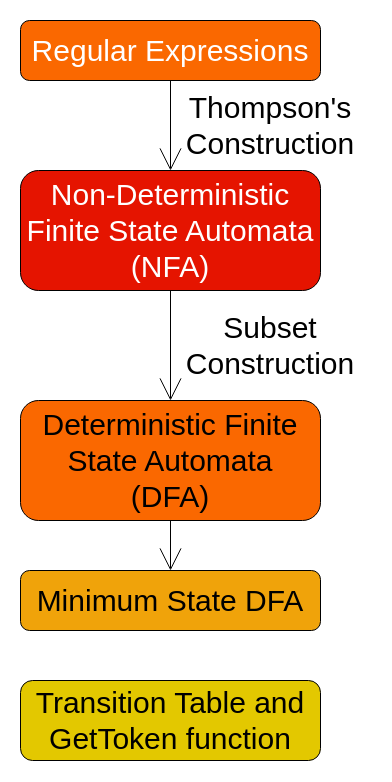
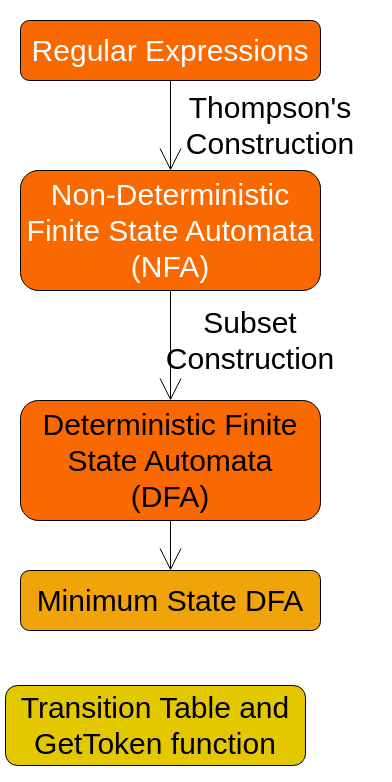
  <mxCell id="0" />
  <mxCell id="1" parent="0" />
  <mxCell id="2" style="edgeStyle=none;html=1;exitX=0.5;exitY=1;exitDx=0;exitDy=0;entryX=0.5;entryY=0;entryDx=0;entryDy=0;fontSize=30;endArrow=open;endFill=0;endSize=20;strokeColor=#000000;" edge="1" parent="1" source="3" target="5"><mxGeometry relative="1" as="geometry" /></mxCell>
  <mxCell id="3" value="Regular Expressions" style="rounded=1;whiteSpace=wrap;html=1;fontSize=30;fillColor=#fa6800;fontColor=#ffffff;strokeColor=#000000;" vertex="1" parent="1"><mxGeometry x="20" y="20" width="300" height="60" as="geometry" /></mxCell>
  <mxCell id="4" style="edgeStyle=none;html=1;exitX=0.5;exitY=1;exitDx=0;exitDy=0;entryX=0.5;entryY=0;entryDx=0;entryDy=0;fontSize=30;endArrow=open;endFill=0;endSize=20;strokeColor=#000000;" edge="1" parent="1" source="5" target="7"><mxGeometry relative="1" as="geometry"><mxPoint x="170" y="340" as="targetPoint" /></mxGeometry></mxCell>
- <mxCell id="5" value="Non-Deterministic Finite State Automata&lt;br&gt;(NFA)" style="rounded=1;whiteSpace=wrap;html=1;fontSize=30;fillColor=#e51400;fontColor=#ffffff;strokeColor=#000000;" vertex="1" parent="1"><mxGeometry x="20" y="170" width="300" height="120" as="geometry" /></mxCell>
+ <mxCell id="5" value="Non-Deterministic Finite State Automata&lt;br&gt;(NFA)" style="rounded=1;whiteSpace=wrap;html=1;fontSize=30;fillColor=#fa6800;fontColor=#ffffff;strokeColor=#000000;" vertex="1" parent="1"><mxGeometry x="20" y="170" width="300" height="120" as="geometry" /></mxCell>
  <mxCell id="6" style="edgeStyle=none;html=1;exitX=0.5;exitY=1;exitDx=0;exitDy=0;entryX=0.5;entryY=0;entryDx=0;entryDy=0;fontSize=30;endArrow=open;endFill=0;endSize=20;strokeColor=#000000;" edge="1" parent="1" source="7" target="8"><mxGeometry relative="1" as="geometry" /></mxCell>
  <mxCell id="7" value="Deterministic Finite State Automata&lt;br&gt;(DFA)" style="rounded=1;whiteSpace=wrap;html=1;fontSize=30;fillColor=#fa6800;fontColor=#000000;strokeColor=#000000;" vertex="1" parent="1"><mxGeometry x="20" y="400" width="300" height="120" as="geometry" /></mxCell>
  <mxCell id="8" value="Minimum State DFA" style="rounded=1;whiteSpace=wrap;html=1;fontSize=30;fillColor=#f0a30a;fontColor=#000000;strokeColor=#000000;" vertex="1" parent="1"><mxGeometry x="20" y="570" width="300" height="60" as="geometry" /></mxCell>
- <mxCell id="9" value="Transition Table and GetToken function" style="rounded=1;whiteSpace=wrap;html=1;fontSize=30;fillColor=#e3c800;fontColor=#000000;strokeColor=#000000;" vertex="1" parent="1"><mxGeometry x="20" y="680" width="300" height="80" as="geometry" /></mxCell>
+ <mxCell id="9" value="Transition Table and GetToken function" style="rounded=1;whiteSpace=wrap;html=1;fontSize=30;fillColor=#e3c800;fontColor=#000000;strokeColor=#000000;" vertex="1" parent="1"><mxGeometry x="5" y="685" width="300" height="80" as="geometry" /></mxCell>
  <mxCell id="10" value="Thompson's Construction" style="text;html=1;strokeColor=none;fillColor=none;align=center;verticalAlign=middle;whiteSpace=wrap;rounded=0;fontSize=30;" vertex="1" parent="1"><mxGeometry x="170" y="90" width="200" height="70" as="geometry" /></mxCell>
- <mxCell id="11" value="Subset Construction" style="text;html=1;strokeColor=none;fillColor=none;align=center;verticalAlign=middle;whiteSpace=wrap;rounded=0;fontSize=30;" vertex="1" parent="1"><mxGeometry x="170" y="310" width="200" height="70" as="geometry" /></mxCell>
+ <mxCell id="11" value="Subset Construction" style="text;html=1;strokeColor=none;fillColor=none;align=center;verticalAlign=middle;whiteSpace=wrap;rounded=0;fontSize=30;" vertex="1" parent="1"><mxGeometry x="150" y="305" width="200" height="70" as="geometry" /></mxCell>
